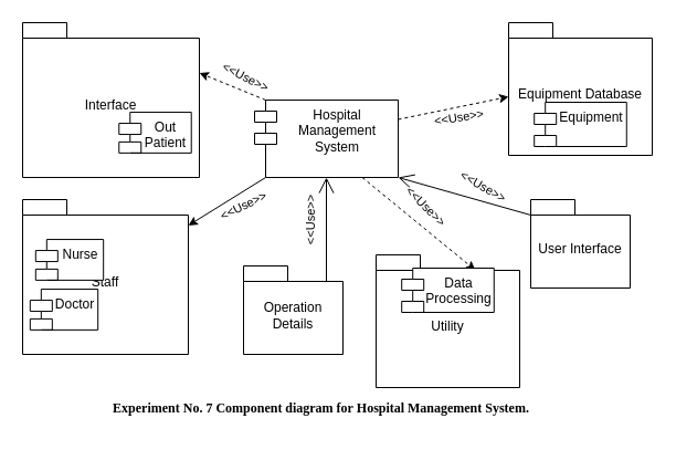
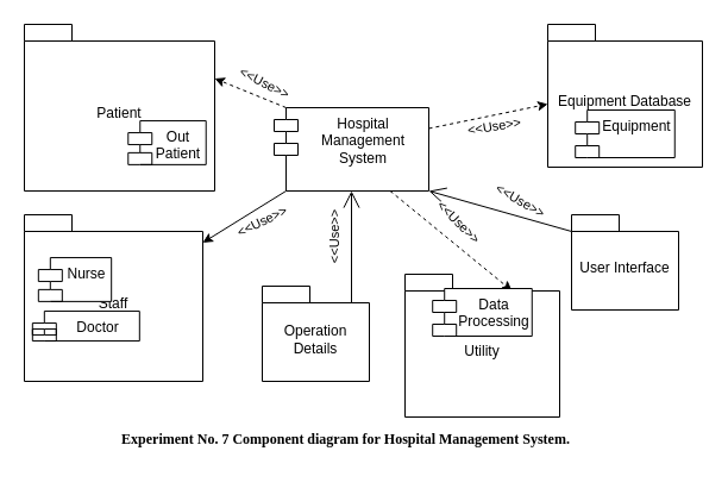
  <mxCell id="0" />
  <mxCell id="1" parent="0" />
  <mxCell id="2" value="&lt;font style=&quot;font-size: 12px;&quot;&gt;Hospital Management System&lt;/font&gt;" style="shape=module;align=left;spacingLeft=20;align=center;verticalAlign=top;whiteSpace=wrap;html=1;" parent="1" vertex="1"><mxGeometry x="230" y="90" width="130" height="70" as="geometry" /></mxCell>
  <mxCell id="3" value="&lt;span style=&quot;font-weight: normal;&quot;&gt;User Interface&lt;/span&gt;" style="shape=folder;fontStyle=1;spacingTop=10;tabWidth=40;tabHeight=14;tabPosition=left;html=1;whiteSpace=wrap;" parent="1" vertex="1"><mxGeometry x="480" y="180" width="90" height="80" as="geometry" /></mxCell>
  <mxCell id="4" value="" style="endArrow=open;endFill=1;endSize=12;html=1;rounded=0;entryX=1;entryY=1;entryDx=0;entryDy=0;exitX=0;exitY=0;exitDx=0;exitDy=14;exitPerimeter=0;" parent="1" source="3" target="2" edge="1"><mxGeometry width="160" relative="1" as="geometry"><mxPoint x="270" y="240" as="sourcePoint" /><mxPoint x="430" y="240" as="targetPoint" /></mxGeometry></mxCell>
  <mxCell id="5" value="&amp;lt;&amp;lt;Use&amp;gt;&amp;gt;" style="edgeLabel;html=1;align=center;verticalAlign=middle;resizable=0;points=[];rotation=30;" parent="4" vertex="1" connectable="0"><mxGeometry x="0.035" y="-4" relative="1" as="geometry"><mxPoint x="18" y="-5" as="offset" /></mxGeometry></mxCell>
  <mxCell id="6" value="" style="endArrow=classic;html=1;rounded=0;entryX=0;entryY=0;entryDx=90;entryDy=14;entryPerimeter=0;exitX=0.75;exitY=1;exitDx=0;exitDy=0;dashed=1;" parent="1" source="2" target="9" edge="1"><mxGeometry width="50" height="50" relative="1" as="geometry"><mxPoint x="330" y="280" as="sourcePoint" /><mxPoint x="380" y="230" as="targetPoint" /></mxGeometry></mxCell>
  <mxCell id="7" value="&amp;lt;&amp;lt;Use&amp;gt;&amp;gt;" style="edgeLabel;html=1;align=center;verticalAlign=middle;resizable=0;points=[];rotation=45;" parent="6" vertex="1" connectable="0"><mxGeometry x="-0.038" relative="1" as="geometry"><mxPoint x="8" y="-15" as="offset" /></mxGeometry></mxCell>
  <mxCell id="8" value="" style="group" parent="1" vertex="1" connectable="0"><mxGeometry x="340" y="230" width="130" height="120" as="geometry" /></mxCell>
  <mxCell id="9" value="&lt;span style=&quot;font-weight: normal;&quot;&gt;Utility&lt;/span&gt;" style="shape=folder;fontStyle=1;spacingTop=10;tabWidth=40;tabHeight=14;tabPosition=left;html=1;whiteSpace=wrap;" parent="8" vertex="1"><mxGeometry width="130" height="120" as="geometry" /></mxCell>
  <mxCell id="10" value="Data Processing" style="shape=module;align=left;spacingLeft=20;align=center;verticalAlign=top;whiteSpace=wrap;html=1;" parent="8" vertex="1"><mxGeometry x="23.214" y="12" width="83.571" height="40" as="geometry" /></mxCell>
  <mxCell id="11" value="" style="group" parent="1" vertex="1" connectable="0"><mxGeometry x="20" y="180" width="150" height="140" as="geometry" /></mxCell>
  <mxCell id="12" value="&lt;span style=&quot;font-weight: normal;&quot;&gt;Staff&lt;/span&gt;" style="shape=folder;fontStyle=1;spacingTop=10;tabWidth=40;tabHeight=14;tabPosition=left;html=1;whiteSpace=wrap;" parent="11" vertex="1"><mxGeometry width="150" height="140" as="geometry" /></mxCell>
- <mxCell id="13" value="Doctor" style="shape=module;align=left;spacingLeft=20;align=center;verticalAlign=top;whiteSpace=wrap;html=1;" parent="11" vertex="1"><mxGeometry x="6.818" y="81.053" width="61.364" height="36.842" as="geometry" /></mxCell>
+ <mxCell id="13" value="Doctor" style="shape=module;align=left;spacingLeft=20;align=center;verticalAlign=top;whiteSpace=wrap;html=1;" parent="11" vertex="1"><mxGeometry x="6.818" y="81.053" width="90" height="25" as="geometry" /></mxCell>
  <mxCell id="14" value="Nurse" style="shape=module;align=left;spacingLeft=20;align=center;verticalAlign=top;whiteSpace=wrap;html=1;" parent="11" vertex="1"><mxGeometry x="11.818" y="36.053" width="61.364" height="36.842" as="geometry" /></mxCell>
  <mxCell id="15" value="&lt;span style=&quot;font-weight: normal;&quot;&gt;Operation Details&lt;/span&gt;" style="shape=folder;fontStyle=1;spacingTop=10;tabWidth=40;tabHeight=14;tabPosition=left;html=1;whiteSpace=wrap;" parent="1" vertex="1"><mxGeometry x="220" y="240" width="90" height="80" as="geometry" /></mxCell>
  <mxCell id="16" value="" style="endArrow=open;endFill=1;endSize=12;html=1;rounded=0;entryX=0.5;entryY=1;entryDx=0;entryDy=0;exitX=0;exitY=0;exitDx=75;exitDy=14;exitPerimeter=0;" parent="1" source="15" target="2" edge="1"><mxGeometry width="160" relative="1" as="geometry"><mxPoint x="390" y="264" as="sourcePoint" /><mxPoint x="260" y="220" as="targetPoint" /></mxGeometry></mxCell>
  <mxCell id="17" value="&amp;lt;&amp;lt;Use&amp;gt;&amp;gt;" style="edgeLabel;html=1;align=center;verticalAlign=middle;resizable=0;points=[];rotation=-90;" parent="16" vertex="1" connectable="0"><mxGeometry x="0.035" y="-4" relative="1" as="geometry"><mxPoint x="-19" y="-5" as="offset" /></mxGeometry></mxCell>
  <mxCell id="18" value="" style="endArrow=classic;html=1;rounded=0;exitX=0;exitY=1;exitDx=10;exitDy=0;dashed=0;exitPerimeter=0;" parent="1" source="2" target="12" edge="1"><mxGeometry width="50" height="50" relative="1" as="geometry"><mxPoint x="150" y="140" as="sourcePoint" /><mxPoint x="262" y="254" as="targetPoint" /></mxGeometry></mxCell>
  <mxCell id="19" value="&amp;lt;&amp;lt;Use&amp;gt;&amp;gt;" style="edgeLabel;html=1;align=center;verticalAlign=middle;resizable=0;points=[];rotation=334;" parent="18" vertex="1" connectable="0"><mxGeometry x="-0.038" relative="1" as="geometry"><mxPoint x="13" y="5" as="offset" /></mxGeometry></mxCell>
  <mxCell id="20" style="edgeStyle=orthogonalEdgeStyle;rounded=0;orthogonalLoop=1;jettySize=auto;html=1;exitX=0.5;exitY=1;exitDx=0;exitDy=0;exitPerimeter=0;" parent="1" source="3" target="3" edge="1"><mxGeometry relative="1" as="geometry" /></mxCell>
  <mxCell id="21" value="" style="group" parent="1" vertex="1" connectable="0"><mxGeometry x="20" y="20" width="160" height="140" as="geometry" /></mxCell>
- <mxCell id="22" value="&lt;span style=&quot;font-weight: normal;&quot;&gt;Interface&lt;/span&gt;" style="shape=folder;fontStyle=1;spacingTop=10;tabWidth=40;tabHeight=14;tabPosition=left;html=1;whiteSpace=wrap;" parent="21" vertex="1"><mxGeometry width="160" height="140" as="geometry" /></mxCell>
+ <mxCell id="22" value="&lt;span style=&quot;font-weight: normal;&quot;&gt;Patient&lt;/span&gt;" style="shape=folder;fontStyle=1;spacingTop=10;tabWidth=40;tabHeight=14;tabPosition=left;html=1;whiteSpace=wrap;" parent="21" vertex="1"><mxGeometry width="160" height="140" as="geometry" /></mxCell>
  <mxCell id="23" value="Out Patient" style="shape=module;align=left;spacingLeft=20;align=center;verticalAlign=top;whiteSpace=wrap;html=1;" parent="21" vertex="1"><mxGeometry x="87.273" y="81.053" width="65.455" height="36.842" as="geometry" /></mxCell>
  <mxCell id="24" value="" style="endArrow=classic;html=1;rounded=0;exitX=0;exitY=0;exitDx=10;exitDy=0;dashed=1;exitPerimeter=0;entryX=0;entryY=0;entryDx=160;entryDy=45.5;entryPerimeter=0;" parent="1" source="2" target="22" edge="1"><mxGeometry width="50" height="50" relative="1" as="geometry"><mxPoint x="300" y="20" as="sourcePoint" /><mxPoint x="210" y="69" as="targetPoint" /></mxGeometry></mxCell>
  <mxCell id="25" value="&amp;lt;&amp;lt;Use&amp;gt;&amp;gt;" style="edgeLabel;html=1;align=center;verticalAlign=middle;resizable=0;points=[];rotation=27;" parent="24" vertex="1" connectable="0"><mxGeometry x="-0.038" relative="1" as="geometry"><mxPoint x="10" y="-10" as="offset" /></mxGeometry></mxCell>
  <mxCell id="26" value="" style="group" parent="1" vertex="1" connectable="0"><mxGeometry x="460" y="20" width="130" height="120" as="geometry" /></mxCell>
  <mxCell id="27" value="&lt;span style=&quot;font-weight: normal;&quot;&gt;Equipment Database&lt;/span&gt;" style="shape=folder;fontStyle=1;spacingTop=10;tabWidth=40;tabHeight=14;tabPosition=left;html=1;whiteSpace=wrap;" parent="26" vertex="1"><mxGeometry width="130" height="120" as="geometry" /></mxCell>
  <mxCell id="28" value="Equipment" style="shape=module;align=left;spacingLeft=20;align=center;verticalAlign=top;whiteSpace=wrap;html=1;" parent="26" vertex="1"><mxGeometry x="23.214" y="72" width="83.571" height="40" as="geometry" /></mxCell>
  <mxCell id="29" value="" style="endArrow=classic;html=1;rounded=0;entryX=0;entryY=0;entryDx=0;entryDy=67;entryPerimeter=0;exitX=1;exitY=0.25;exitDx=0;exitDy=0;dashed=1;" parent="1" source="2" target="27" edge="1"><mxGeometry width="50" height="50" relative="1" as="geometry"><mxPoint x="355" y="36" as="sourcePoint" /><mxPoint x="467" y="150" as="targetPoint" /></mxGeometry></mxCell>
  <mxCell id="30" value="&amp;lt;&amp;lt;Use&amp;gt;&amp;gt;" style="edgeLabel;html=1;align=center;verticalAlign=middle;resizable=0;points=[];rotation=351;" parent="29" vertex="1" connectable="0"><mxGeometry x="-0.038" relative="1" as="geometry"><mxPoint x="6" y="8" as="offset" /></mxGeometry></mxCell>
  <mxCell id="31" value="&lt;p style=&quot;text-align:justify;line-height:115%&quot; class=&quot;MsoNormal&quot;&gt;&lt;font face=&quot;Verdana&quot; style=&quot;font-size: 12px;&quot;&gt;&lt;b&gt;Experiment No. 7&lt;/b&gt;&lt;b&gt;&lt;span style=&quot;&quot; lang=&quot;EN-US&quot;&gt; Component&lt;span style=&quot;letter-spacing: -0.15pt;&quot;&gt; &lt;/span&gt;diagram for&lt;span style=&quot;letter-spacing: -0.05pt;&quot;&gt; &lt;/span&gt;Hospital&lt;span style=&quot;letter-spacing: -0.2pt;&quot;&gt; &lt;/span&gt;Management System.&lt;/span&gt;&lt;/b&gt;&lt;/font&gt;&lt;/p&gt;" style="text;html=1;align=center;verticalAlign=middle;resizable=0;points=[];autosize=1;strokeColor=none;fillColor=none;" parent="1" vertex="1"><mxGeometry x="35" y="344" width="510" height="50" as="geometry" /></mxCell>
